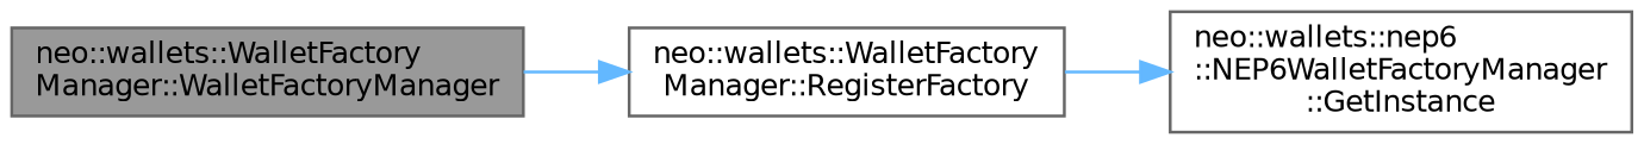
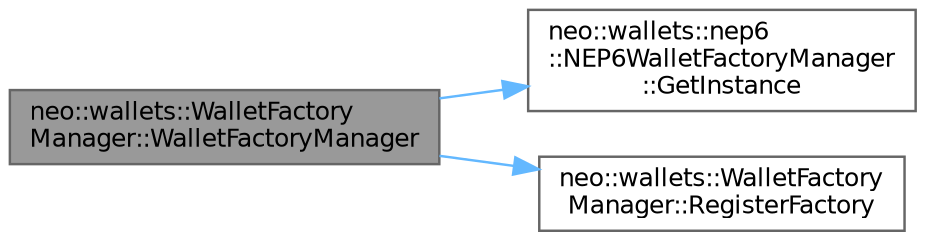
  digraph {
    rankdir=LR
    node [color=grey40 fillcolor=white fontname=Helvetica fontsize=10 shape=box style=filled]
    edge [color=steelblue1 fontname=Helvetica fontsize=10 labelfontname=Helvetica labelfontsize=10 style=solid]
    n1 [color=gray40 fillcolor=grey60 fontcolor=black height=0.2 label="neo::wallets::WalletFactory\lManager::WalletFactoryManager" width=0.4]
    n2 [height=0.2 label="neo::wallets::nep6\l::NEP6WalletFactoryManager\l::GetInstance" width=0.4]
    n3 [height=0.2 label="neo::wallets::WalletFactory\lManager::RegisterFactory" width=0.4]
-   n3 -> n2
+   n1 -> n2
    n1 -> n3
  }
